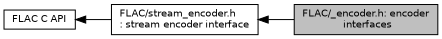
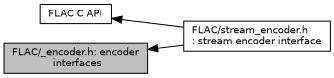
  digraph {
    rankdir=LR
    node [color=black fillcolor=white fontname=Helvetica fontsize=10 shape=record style=filled]
    edge [dir=back fontname=Helvetica fontsize=10 labelfontname=Helvetica labelfontsize=10 shape=plaintext style=solid]
    n1 [height=0.2 label="FLAC C API" width=0.4]
    n2 [height=0.2 label="FLAC/stream_encoder.h\l: stream encoder interface" width=0.4]
    n3 [fillcolor=grey75 fontcolor=black height=0.2 label="FLAC/_encoder.h: encoder\l interfaces" width=0.4]
    n1 -> n2
-   n2 -> n3
+   n3 -> n2
  }
